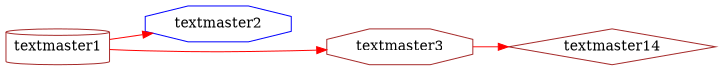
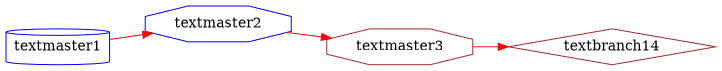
  digraph {
    rankdir=LR
    node [color=blue shape=octagon]
    edge [color=red]
-   textmaster1 [color=brown shape=cylinder]
+   textmaster1 [shape=cylinder]
    textmaster2
    textmaster3 [color=brown]
-   textbranch14 [color=brown shape=diamond label=textmaster14]
+   textbranch14 [color=brown shape=diamond]
    textmaster1 -> textmaster2
-   textmaster1 -> textmaster3
+   textmaster2 -> textmaster3
    textmaster3 -> textbranch14
  }
